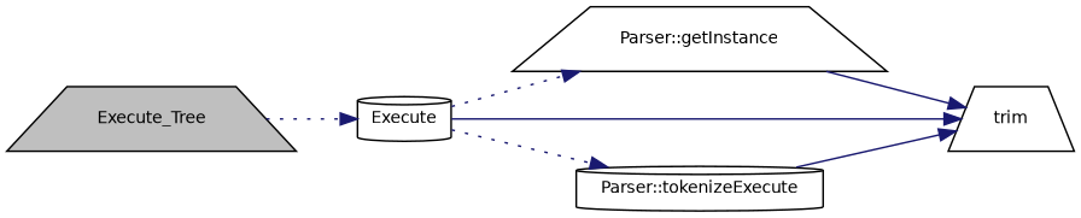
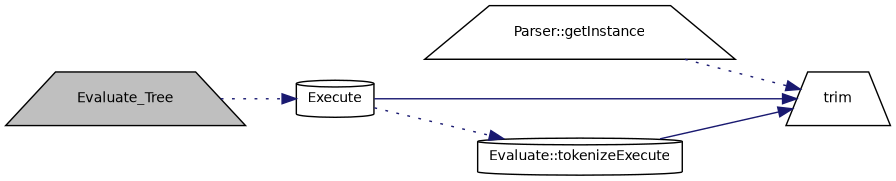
  digraph {
    rankdir=LR
    node [color=black fillcolor=white fontname=Helvetica fontsize=10 shape=trapezium style=filled]
    edge [color=midnightblue fontname=Helvetica fontsize=10 labelfontname=Helvetica labelfontsize=10 style=dotted]
-   n1 [fillcolor=grey75 fontcolor=black height=0.2 label=Execute_Tree width=0.4]
+   n1 [fillcolor=grey75 fontcolor=black height=0.2 label=Evaluate_Tree width=0.4]
    n2 [height=0.2 label=Execute shape=cylinder width=0.4]
    n3 [height=0.2 label="Parser::getInstance" width=0.4]
    n4 [height=0.2 label=trim width=0.4]
-   n5 [height=0.2 label="Parser::tokenizeExecute" shape=cylinder width=0.4]
+   n5 [height=0.2 label="Evaluate::tokenizeExecute" shape=cylinder width=0.4]
    n1 -> n2
-   n2 -> n3
    n2 -> n4 [style=solid]
    n2 -> n5
-   n3 -> n4 [style=solid]
+   n3 -> n4
    n5 -> n4 [style=solid]
  }
